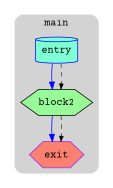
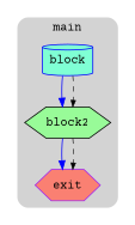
  digraph {
    compound=true
    fontname="Courier Prime"
    node [shape=hexagon style=filled fontname="Courier Prime"]
    edge [color=blue fontname="Courier Prime"]
-   n1 [color=blue label=entry rank=source shape=cylinder fillcolor=aquamarine]
+   n1 [color=blue label=block rank=source shape=cylinder fillcolor=aquamarine]
    n2 [label=block2 fillcolor=palegreen]
    n3 [color=purple label=exit rank=sink fillcolor=salmon]
    subgraph cluster_1 {
      peripheries=0
      subgraph cluster_2 {
        bgcolor=lightgray
        color=darkgray
        label=main
        peripheries=0
        style=rounded
        n1
        n2
        n3
      }
    }
    n1 -> n2
    n1 -> n2 [arrowsize=0.75 color=black constraint=false penwidth=0.75 style=dashed]
    n2 -> n3
    n2 -> n3 [arrowsize=0.75 color=black constraint=false penwidth=0.75 style=dashed]
  }
